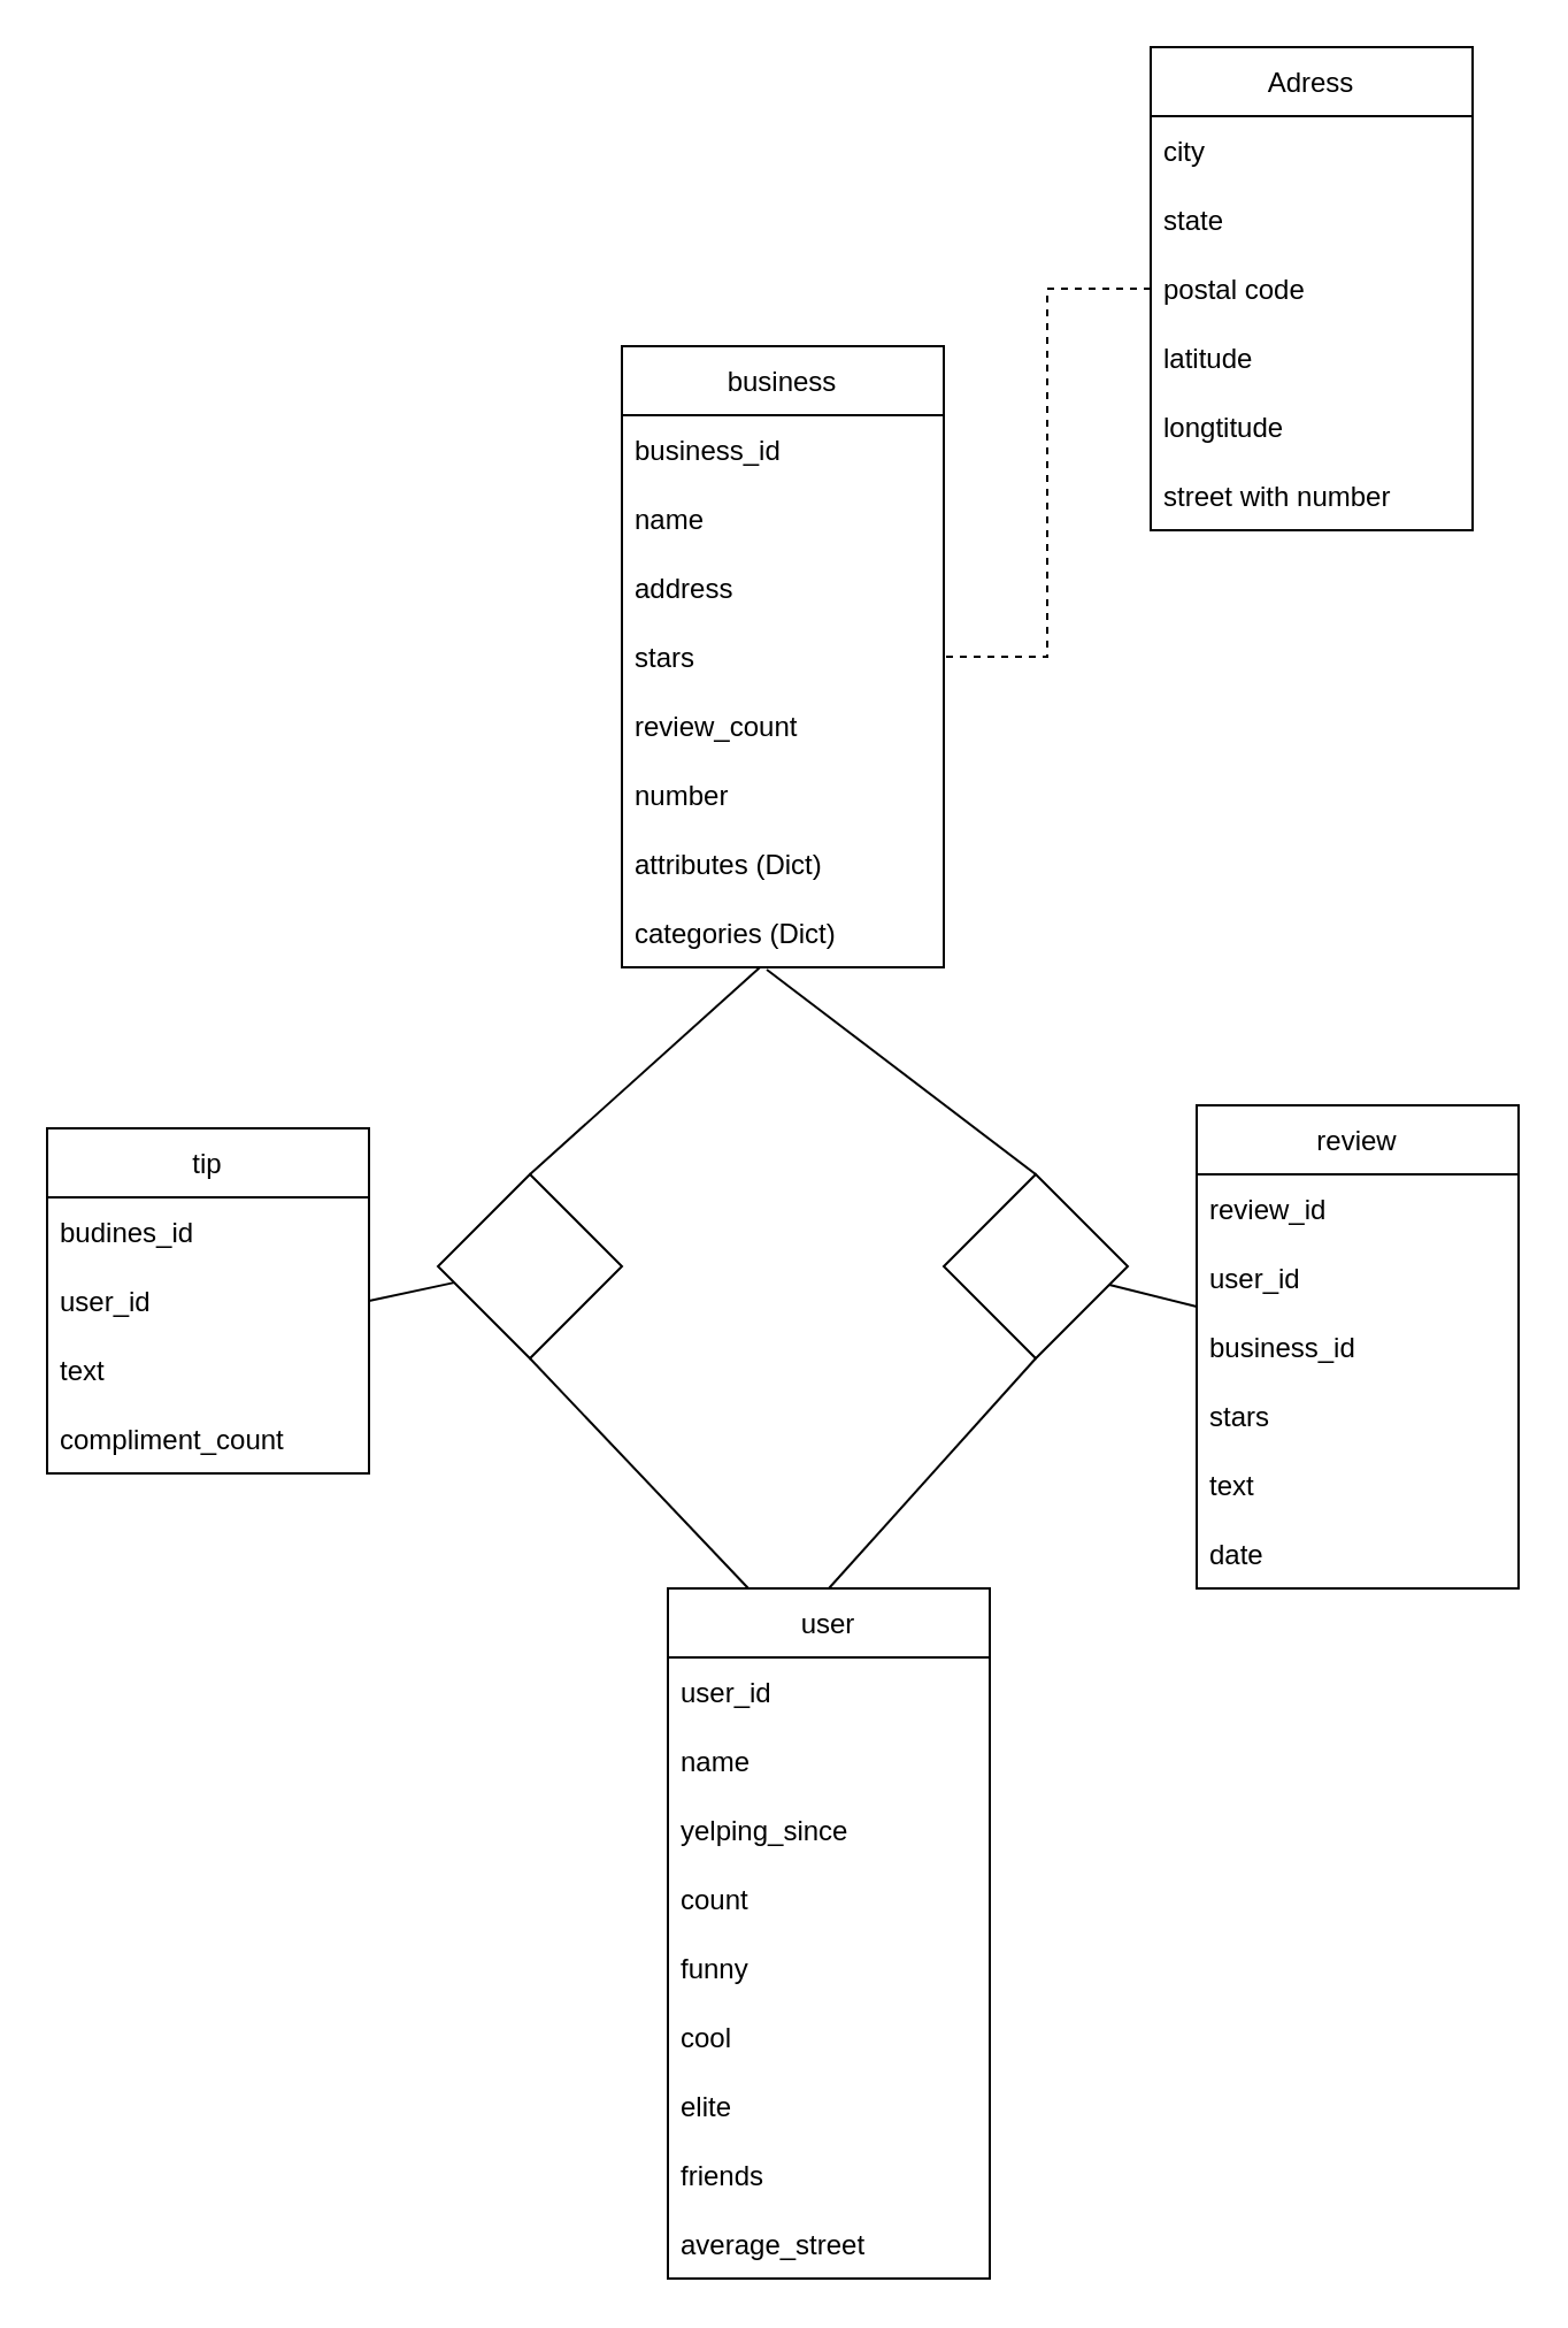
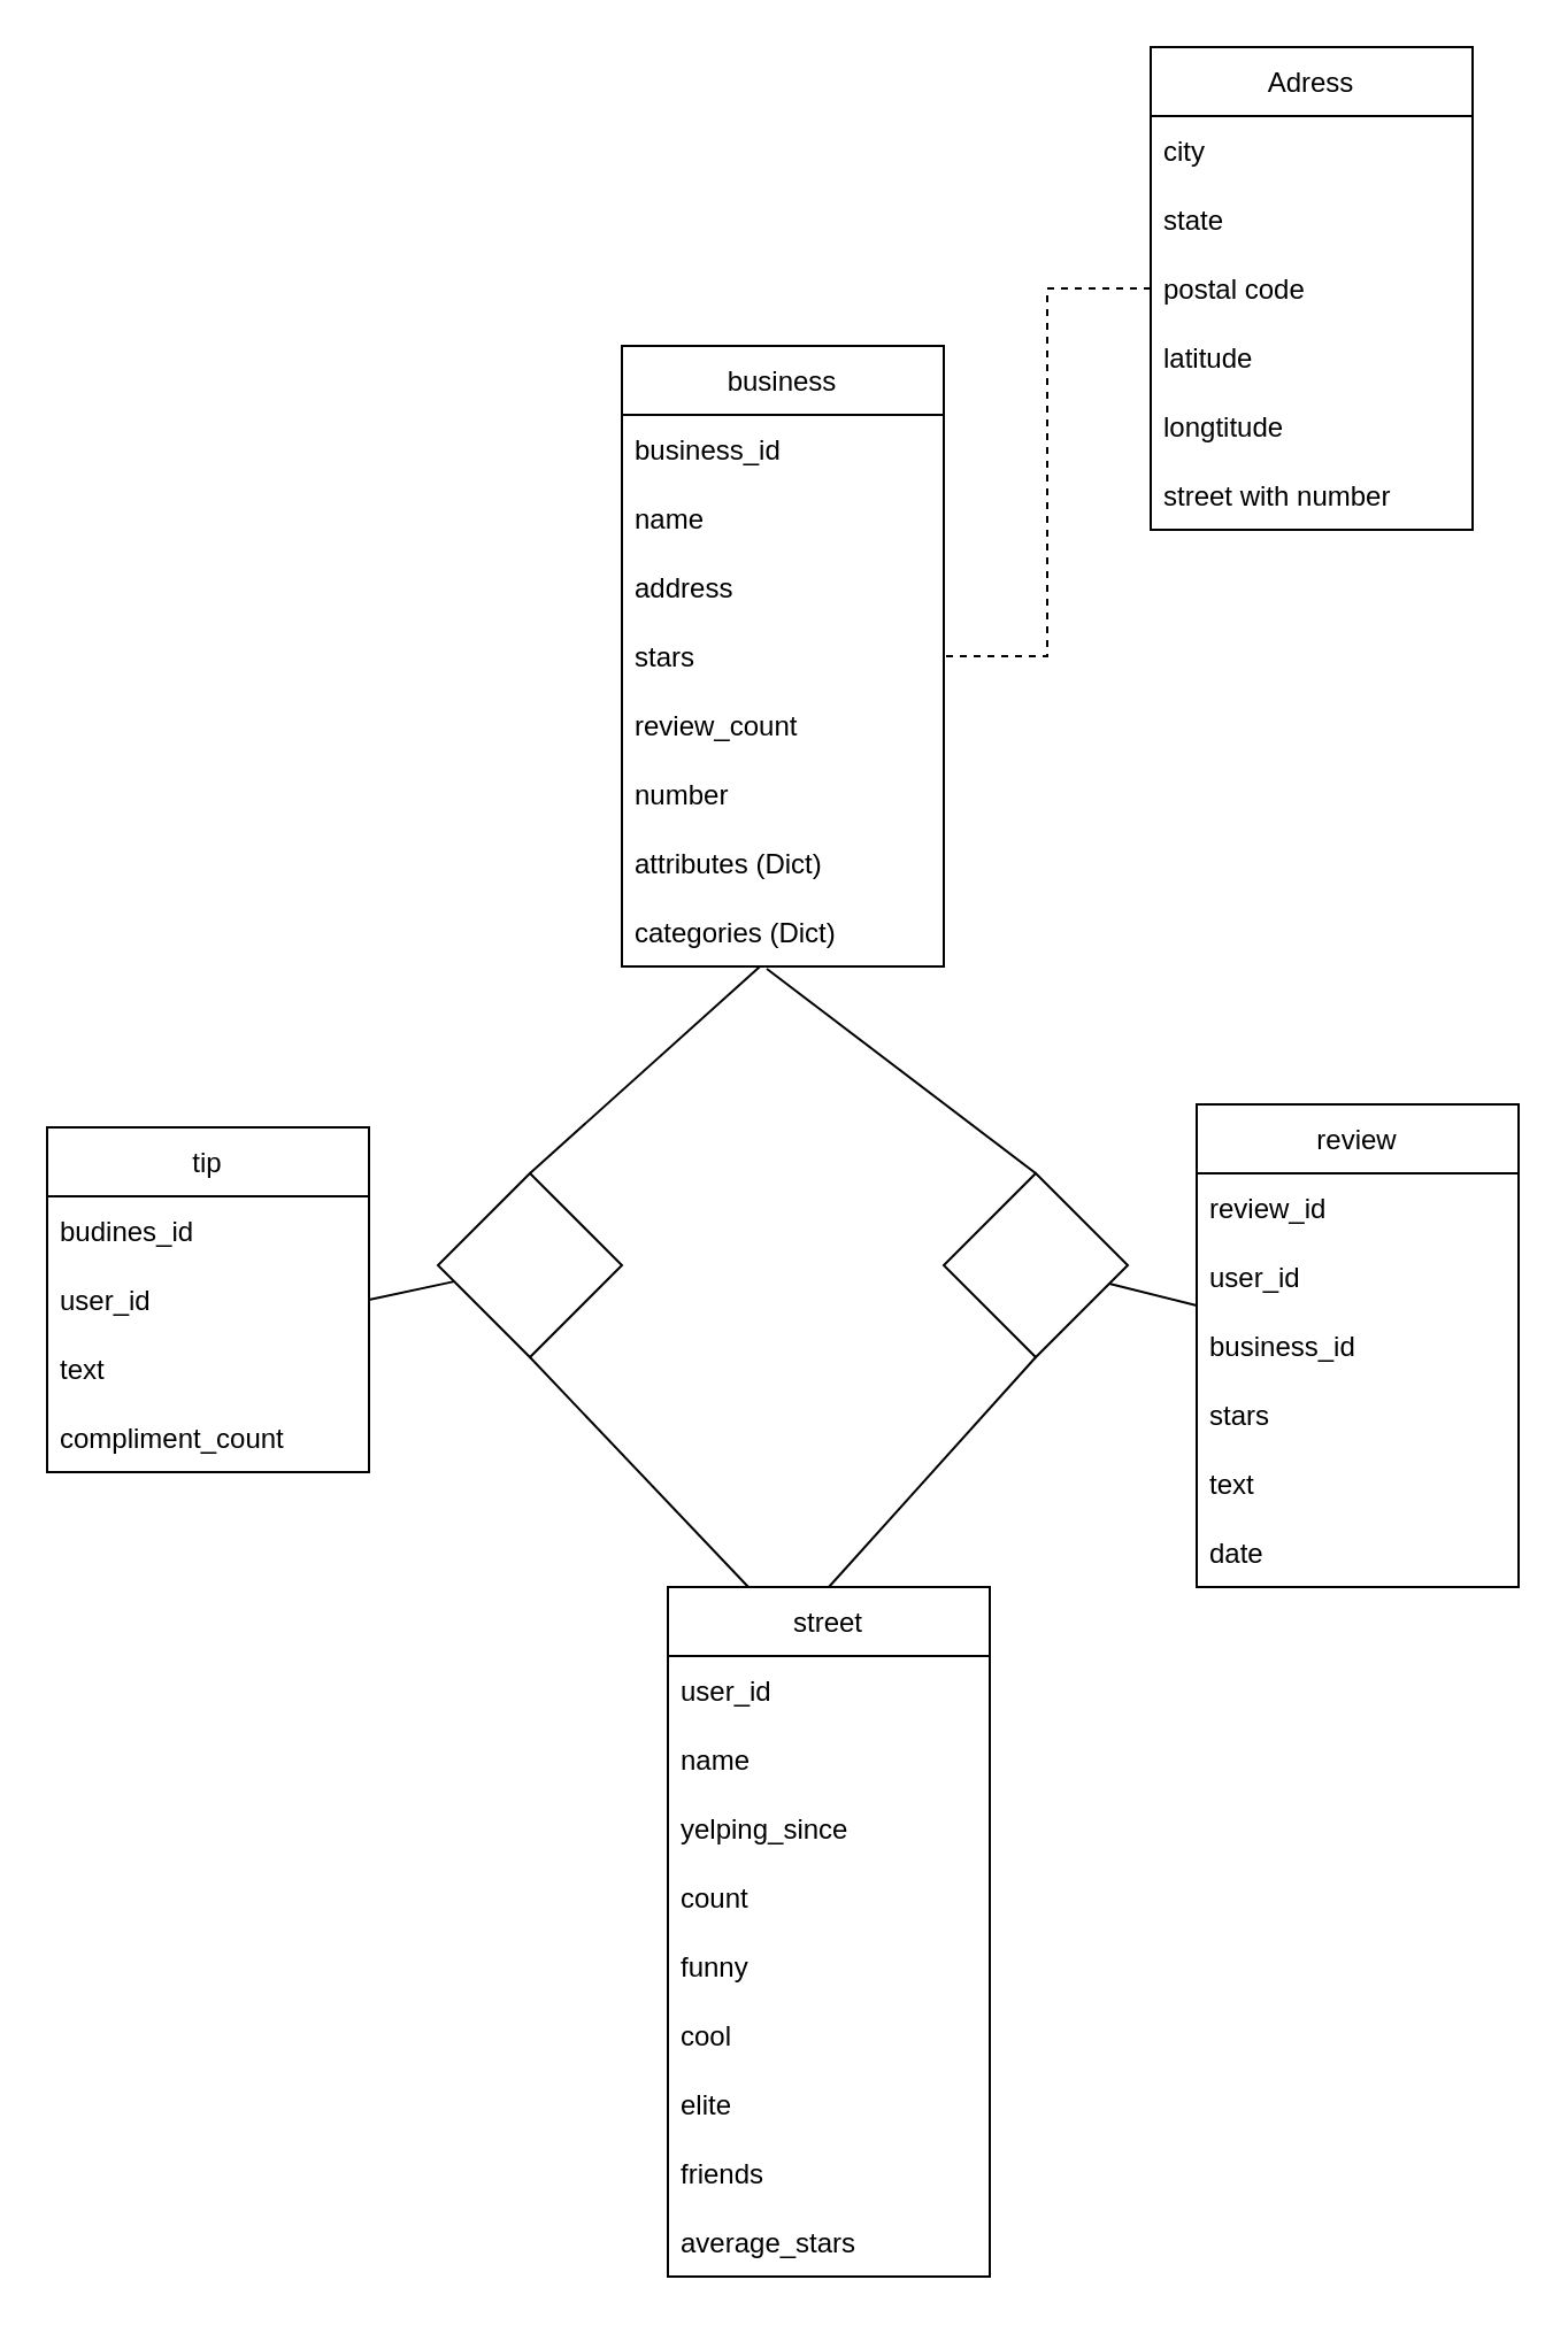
  <mxCell id="0" />
  <mxCell id="1" parent="0" />
  <mxCell id="2" value="business" style="swimlane;fontStyle=0;childLayout=stackLayout;horizontal=1;startSize=30;horizontalStack=0;resizeParent=1;resizeParentMax=0;resizeLast=0;collapsible=1;marginBottom=0;" vertex="1" parent="1"><mxGeometry x="270" y="150" width="140" height="270" as="geometry" /></mxCell>
  <mxCell id="3" value="business_id" style="text;strokeColor=none;fillColor=none;align=left;verticalAlign=middle;spacingLeft=4;spacingRight=4;overflow=hidden;points=[[0,0.5],[1,0.5]];portConstraint=eastwest;rotatable=0;" vertex="1" parent="2"><mxGeometry y="30" width="140" height="30" as="geometry" /></mxCell>
  <mxCell id="4" value="name" style="text;strokeColor=none;fillColor=none;align=left;verticalAlign=middle;spacingLeft=4;spacingRight=4;overflow=hidden;points=[[0,0.5],[1,0.5]];portConstraint=eastwest;rotatable=0;" vertex="1" parent="2"><mxGeometry y="60" width="140" height="30" as="geometry" /></mxCell>
  <mxCell id="5" value="address" style="text;strokeColor=none;fillColor=none;align=left;verticalAlign=middle;spacingLeft=4;spacingRight=4;overflow=hidden;points=[[0,0.5],[1,0.5]];portConstraint=eastwest;rotatable=0;" vertex="1" parent="2"><mxGeometry y="90" width="140" height="30" as="geometry" /></mxCell>
  <mxCell id="6" value="stars" style="text;strokeColor=none;fillColor=none;align=left;verticalAlign=middle;spacingLeft=4;spacingRight=4;overflow=hidden;points=[[0,0.5],[1,0.5]];portConstraint=eastwest;rotatable=0;" vertex="1" parent="2"><mxGeometry y="120" width="140" height="30" as="geometry" /></mxCell>
  <mxCell id="7" value="review_count" style="text;strokeColor=none;fillColor=none;align=left;verticalAlign=middle;spacingLeft=4;spacingRight=4;overflow=hidden;points=[[0,0.5],[1,0.5]];portConstraint=eastwest;rotatable=0;" vertex="1" parent="2"><mxGeometry y="150" width="140" height="30" as="geometry" /></mxCell>
  <mxCell id="8" value="number" style="text;strokeColor=none;fillColor=none;align=left;verticalAlign=middle;spacingLeft=4;spacingRight=4;overflow=hidden;points=[[0,0.5],[1,0.5]];portConstraint=eastwest;rotatable=0;" vertex="1" parent="2"><mxGeometry y="180" width="140" height="30" as="geometry" /></mxCell>
  <mxCell id="9" value="attributes (Dict)" style="text;strokeColor=none;fillColor=none;align=left;verticalAlign=middle;spacingLeft=4;spacingRight=4;overflow=hidden;points=[[0,0.5],[1,0.5]];portConstraint=eastwest;rotatable=0;" vertex="1" parent="2"><mxGeometry y="210" width="140" height="30" as="geometry" /></mxCell>
  <mxCell id="10" value="categories (Dict)" style="text;strokeColor=none;fillColor=none;align=left;verticalAlign=middle;spacingLeft=4;spacingRight=4;overflow=hidden;points=[[0,0.5],[1,0.5]];portConstraint=eastwest;rotatable=0;" vertex="1" parent="2"><mxGeometry y="240" width="140" height="30" as="geometry" /></mxCell>
  <mxCell id="11" style="edgeStyle=orthogonalEdgeStyle;rounded=0;orthogonalLoop=1;jettySize=auto;html=1;endArrow=none;endFill=0;dashed=1;" edge="1" parent="1" source="12" target="2"><mxGeometry relative="1" as="geometry" /></mxCell>
  <mxCell id="12" value="Adress" style="swimlane;fontStyle=0;childLayout=stackLayout;horizontal=1;startSize=30;horizontalStack=0;resizeParent=1;resizeParentMax=0;resizeLast=0;collapsible=1;marginBottom=0;" vertex="1" parent="1"><mxGeometry x="500" y="20" width="140" height="210" as="geometry" /></mxCell>
  <mxCell id="13" value="city" style="text;strokeColor=none;fillColor=none;align=left;verticalAlign=middle;spacingLeft=4;spacingRight=4;overflow=hidden;points=[[0,0.5],[1,0.5]];portConstraint=eastwest;rotatable=0;" vertex="1" parent="12"><mxGeometry y="30" width="140" height="30" as="geometry" /></mxCell>
  <mxCell id="14" value="state" style="text;strokeColor=none;fillColor=none;align=left;verticalAlign=middle;spacingLeft=4;spacingRight=4;overflow=hidden;points=[[0,0.5],[1,0.5]];portConstraint=eastwest;rotatable=0;" vertex="1" parent="12"><mxGeometry y="60" width="140" height="30" as="geometry" /></mxCell>
  <mxCell id="15" value="postal code" style="text;strokeColor=none;fillColor=none;align=left;verticalAlign=middle;spacingLeft=4;spacingRight=4;overflow=hidden;points=[[0,0.5],[1,0.5]];portConstraint=eastwest;rotatable=0;" vertex="1" parent="12"><mxGeometry y="90" width="140" height="30" as="geometry" /></mxCell>
  <mxCell id="16" value="latitude" style="text;strokeColor=none;fillColor=none;align=left;verticalAlign=middle;spacingLeft=4;spacingRight=4;overflow=hidden;points=[[0,0.5],[1,0.5]];portConstraint=eastwest;rotatable=0;" vertex="1" parent="12"><mxGeometry y="120" width="140" height="30" as="geometry" /></mxCell>
  <mxCell id="17" value="longtitude" style="text;strokeColor=none;fillColor=none;align=left;verticalAlign=middle;spacingLeft=4;spacingRight=4;overflow=hidden;points=[[0,0.5],[1,0.5]];portConstraint=eastwest;rotatable=0;" vertex="1" parent="12"><mxGeometry y="150" width="140" height="30" as="geometry" /></mxCell>
  <mxCell id="18" value="street with number" style="text;strokeColor=none;fillColor=none;align=left;verticalAlign=middle;spacingLeft=4;spacingRight=4;overflow=hidden;points=[[0,0.5],[1,0.5]];portConstraint=eastwest;rotatable=0;" vertex="1" parent="12"><mxGeometry y="180" width="140" height="30" as="geometry" /></mxCell>
  <mxCell id="19" value="tip" style="swimlane;fontStyle=0;childLayout=stackLayout;horizontal=1;startSize=30;horizontalStack=0;resizeParent=1;resizeParentMax=0;resizeLast=0;collapsible=1;marginBottom=0;" vertex="1" parent="1"><mxGeometry x="20" y="490" width="140" height="150" as="geometry" /></mxCell>
  <mxCell id="20" value="budines_id" style="text;strokeColor=none;fillColor=none;align=left;verticalAlign=middle;spacingLeft=4;spacingRight=4;overflow=hidden;points=[[0,0.5],[1,0.5]];portConstraint=eastwest;rotatable=0;" vertex="1" parent="19"><mxGeometry y="30" width="140" height="30" as="geometry" /></mxCell>
  <mxCell id="21" value="user_id" style="text;strokeColor=none;fillColor=none;align=left;verticalAlign=middle;spacingLeft=4;spacingRight=4;overflow=hidden;points=[[0,0.5],[1,0.5]];portConstraint=eastwest;rotatable=0;" vertex="1" parent="19"><mxGeometry y="60" width="140" height="30" as="geometry" /></mxCell>
  <mxCell id="22" value="text" style="text;strokeColor=none;fillColor=none;align=left;verticalAlign=middle;spacingLeft=4;spacingRight=4;overflow=hidden;points=[[0,0.5],[1,0.5]];portConstraint=eastwest;rotatable=0;" vertex="1" parent="19"><mxGeometry y="90" width="140" height="30" as="geometry" /></mxCell>
  <mxCell id="23" value="compliment_count" style="text;strokeColor=none;fillColor=none;align=left;verticalAlign=middle;spacingLeft=4;spacingRight=4;overflow=hidden;points=[[0,0.5],[1,0.5]];portConstraint=eastwest;rotatable=0;" vertex="1" parent="19"><mxGeometry y="120" width="140" height="30" as="geometry" /></mxCell>
- <mxCell id="24" value="user" style="swimlane;fontStyle=0;childLayout=stackLayout;horizontal=1;startSize=30;horizontalStack=0;resizeParent=1;resizeParentMax=0;resizeLast=0;collapsible=1;marginBottom=0;" vertex="1" parent="1"><mxGeometry x="290" y="690" width="140" height="300" as="geometry" /></mxCell>
+ <mxCell id="24" value="street" style="swimlane;fontStyle=0;childLayout=stackLayout;horizontal=1;startSize=30;horizontalStack=0;resizeParent=1;resizeParentMax=0;resizeLast=0;collapsible=1;marginBottom=0;" vertex="1" parent="1"><mxGeometry x="290" y="690" width="140" height="300" as="geometry" /></mxCell>
  <mxCell id="25" value="user_id" style="text;strokeColor=none;fillColor=none;align=left;verticalAlign=middle;spacingLeft=4;spacingRight=4;overflow=hidden;points=[[0,0.5],[1,0.5]];portConstraint=eastwest;rotatable=0;" vertex="1" parent="24"><mxGeometry y="30" width="140" height="30" as="geometry" /></mxCell>
  <mxCell id="26" value="name" style="text;strokeColor=none;fillColor=none;align=left;verticalAlign=middle;spacingLeft=4;spacingRight=4;overflow=hidden;points=[[0,0.5],[1,0.5]];portConstraint=eastwest;rotatable=0;" vertex="1" parent="24"><mxGeometry y="60" width="140" height="30" as="geometry" /></mxCell>
  <mxCell id="27" value="yelping_since" style="text;strokeColor=none;fillColor=none;align=left;verticalAlign=middle;spacingLeft=4;spacingRight=4;overflow=hidden;points=[[0,0.5],[1,0.5]];portConstraint=eastwest;rotatable=0;" vertex="1" parent="24"><mxGeometry y="90" width="140" height="30" as="geometry" /></mxCell>
  <mxCell id="28" value="count" style="text;strokeColor=none;fillColor=none;align=left;verticalAlign=middle;spacingLeft=4;spacingRight=4;overflow=hidden;points=[[0,0.5],[1,0.5]];portConstraint=eastwest;rotatable=0;" vertex="1" parent="24"><mxGeometry y="120" width="140" height="30" as="geometry" /></mxCell>
  <mxCell id="29" value="funny" style="text;strokeColor=none;fillColor=none;align=left;verticalAlign=middle;spacingLeft=4;spacingRight=4;overflow=hidden;points=[[0,0.5],[1,0.5]];portConstraint=eastwest;rotatable=0;" vertex="1" parent="24"><mxGeometry y="150" width="140" height="30" as="geometry" /></mxCell>
  <mxCell id="30" value="cool" style="text;strokeColor=none;fillColor=none;align=left;verticalAlign=middle;spacingLeft=4;spacingRight=4;overflow=hidden;points=[[0,0.5],[1,0.5]];portConstraint=eastwest;rotatable=0;" vertex="1" parent="24"><mxGeometry y="180" width="140" height="30" as="geometry" /></mxCell>
  <mxCell id="31" value="elite" style="text;strokeColor=none;fillColor=none;align=left;verticalAlign=middle;spacingLeft=4;spacingRight=4;overflow=hidden;points=[[0,0.5],[1,0.5]];portConstraint=eastwest;rotatable=0;" vertex="1" parent="24"><mxGeometry y="210" width="140" height="30" as="geometry" /></mxCell>
  <mxCell id="32" value="friends" style="text;strokeColor=none;fillColor=none;align=left;verticalAlign=middle;spacingLeft=4;spacingRight=4;overflow=hidden;points=[[0,0.5],[1,0.5]];portConstraint=eastwest;rotatable=0;" vertex="1" parent="24"><mxGeometry y="240" width="140" height="30" as="geometry" /></mxCell>
- <mxCell id="33" value="average_street" style="text;strokeColor=none;fillColor=none;align=left;verticalAlign=middle;spacingLeft=4;spacingRight=4;overflow=hidden;points=[[0,0.5],[1,0.5]];portConstraint=eastwest;rotatable=0;" vertex="1" parent="24"><mxGeometry y="270" width="140" height="30" as="geometry" /></mxCell>
+ <mxCell id="33" value="average_stars" style="text;strokeColor=none;fillColor=none;align=left;verticalAlign=middle;spacingLeft=4;spacingRight=4;overflow=hidden;points=[[0,0.5],[1,0.5]];portConstraint=eastwest;rotatable=0;" vertex="1" parent="24"><mxGeometry y="270" width="140" height="30" as="geometry" /></mxCell>
  <mxCell id="34" value="review" style="swimlane;fontStyle=0;childLayout=stackLayout;horizontal=1;startSize=30;horizontalStack=0;resizeParent=1;resizeParentMax=0;resizeLast=0;collapsible=1;marginBottom=0;" vertex="1" parent="1"><mxGeometry x="520" y="480" width="140" height="210" as="geometry" /></mxCell>
  <mxCell id="35" value="review_id" style="text;strokeColor=none;fillColor=none;align=left;verticalAlign=middle;spacingLeft=4;spacingRight=4;overflow=hidden;points=[[0,0.5],[1,0.5]];portConstraint=eastwest;rotatable=0;" vertex="1" parent="34"><mxGeometry y="30" width="140" height="30" as="geometry" /></mxCell>
  <mxCell id="36" value="user_id" style="text;strokeColor=none;fillColor=none;align=left;verticalAlign=middle;spacingLeft=4;spacingRight=4;overflow=hidden;points=[[0,0.5],[1,0.5]];portConstraint=eastwest;rotatable=0;" vertex="1" parent="34"><mxGeometry y="60" width="140" height="30" as="geometry" /></mxCell>
  <mxCell id="37" value="business_id" style="text;strokeColor=none;fillColor=none;align=left;verticalAlign=middle;spacingLeft=4;spacingRight=4;overflow=hidden;points=[[0,0.5],[1,0.5]];portConstraint=eastwest;rotatable=0;" vertex="1" parent="34"><mxGeometry y="90" width="140" height="30" as="geometry" /></mxCell>
  <mxCell id="38" value="stars" style="text;strokeColor=none;fillColor=none;align=left;verticalAlign=middle;spacingLeft=4;spacingRight=4;overflow=hidden;points=[[0,0.5],[1,0.5]];portConstraint=eastwest;rotatable=0;" vertex="1" parent="34"><mxGeometry y="120" width="140" height="30" as="geometry" /></mxCell>
  <mxCell id="39" value="text" style="text;strokeColor=none;fillColor=none;align=left;verticalAlign=middle;spacingLeft=4;spacingRight=4;overflow=hidden;points=[[0,0.5],[1,0.5]];portConstraint=eastwest;rotatable=0;" vertex="1" parent="34"><mxGeometry y="150" width="140" height="30" as="geometry" /></mxCell>
  <mxCell id="40" value="date" style="text;strokeColor=none;fillColor=none;align=left;verticalAlign=middle;spacingLeft=4;spacingRight=4;overflow=hidden;points=[[0,0.5],[1,0.5]];portConstraint=eastwest;rotatable=0;" vertex="1" parent="34"><mxGeometry y="180" width="140" height="30" as="geometry" /></mxCell>
  <mxCell id="41" style="edgeStyle=none;rounded=0;orthogonalLoop=1;jettySize=auto;html=1;endArrow=none;endFill=0;" edge="1" parent="1" source="42" target="34"><mxGeometry relative="1" as="geometry" /></mxCell>
  <mxCell id="42" value="" style="rhombus;whiteSpace=wrap;html=1;" vertex="1" parent="1"><mxGeometry x="410" y="510" width="80" height="80" as="geometry" /></mxCell>
  <mxCell id="43" style="rounded=0;orthogonalLoop=1;jettySize=auto;html=1;entryX=0.429;entryY=1;entryDx=0;entryDy=0;entryPerimeter=0;endArrow=none;endFill=0;exitX=0.5;exitY=0;exitDx=0;exitDy=0;" edge="1" parent="1" source="45" target="10"><mxGeometry relative="1" as="geometry" /></mxCell>
  <mxCell id="44" style="edgeStyle=none;rounded=0;orthogonalLoop=1;jettySize=auto;html=1;entryX=1;entryY=0.5;entryDx=0;entryDy=0;endArrow=none;endFill=0;" edge="1" parent="1" source="45" target="21"><mxGeometry relative="1" as="geometry" /></mxCell>
  <mxCell id="45" value="" style="rhombus;whiteSpace=wrap;html=1;" vertex="1" parent="1"><mxGeometry x="190" y="510" width="80" height="80" as="geometry" /></mxCell>
  <mxCell id="46" value="" style="endArrow=none;html=1;rounded=0;entryX=0.45;entryY=1.033;entryDx=0;entryDy=0;entryPerimeter=0;exitX=0.5;exitY=0;exitDx=0;exitDy=0;" edge="1" parent="1" source="42" target="10"><mxGeometry width="50" height="50" relative="1" as="geometry"><mxPoint x="530" y="530" as="sourcePoint" /><mxPoint x="580" y="480" as="targetPoint" /></mxGeometry></mxCell>
  <mxCell id="47" value="" style="endArrow=none;html=1;rounded=0;exitX=0.5;exitY=0;exitDx=0;exitDy=0;entryX=0.5;entryY=1;entryDx=0;entryDy=0;" edge="1" parent="1" source="24" target="42"><mxGeometry width="50" height="50" relative="1" as="geometry"><mxPoint x="530" y="530" as="sourcePoint" /><mxPoint x="580" y="480" as="targetPoint" /></mxGeometry></mxCell>
  <mxCell id="48" value="" style="endArrow=none;html=1;rounded=0;exitX=0.25;exitY=0;exitDx=0;exitDy=0;entryX=0.5;entryY=1;entryDx=0;entryDy=0;" edge="1" parent="1" source="24" target="45"><mxGeometry width="50" height="50" relative="1" as="geometry"><mxPoint x="370" y="700" as="sourcePoint" /><mxPoint x="430" y="604.5" as="targetPoint" /></mxGeometry></mxCell>
